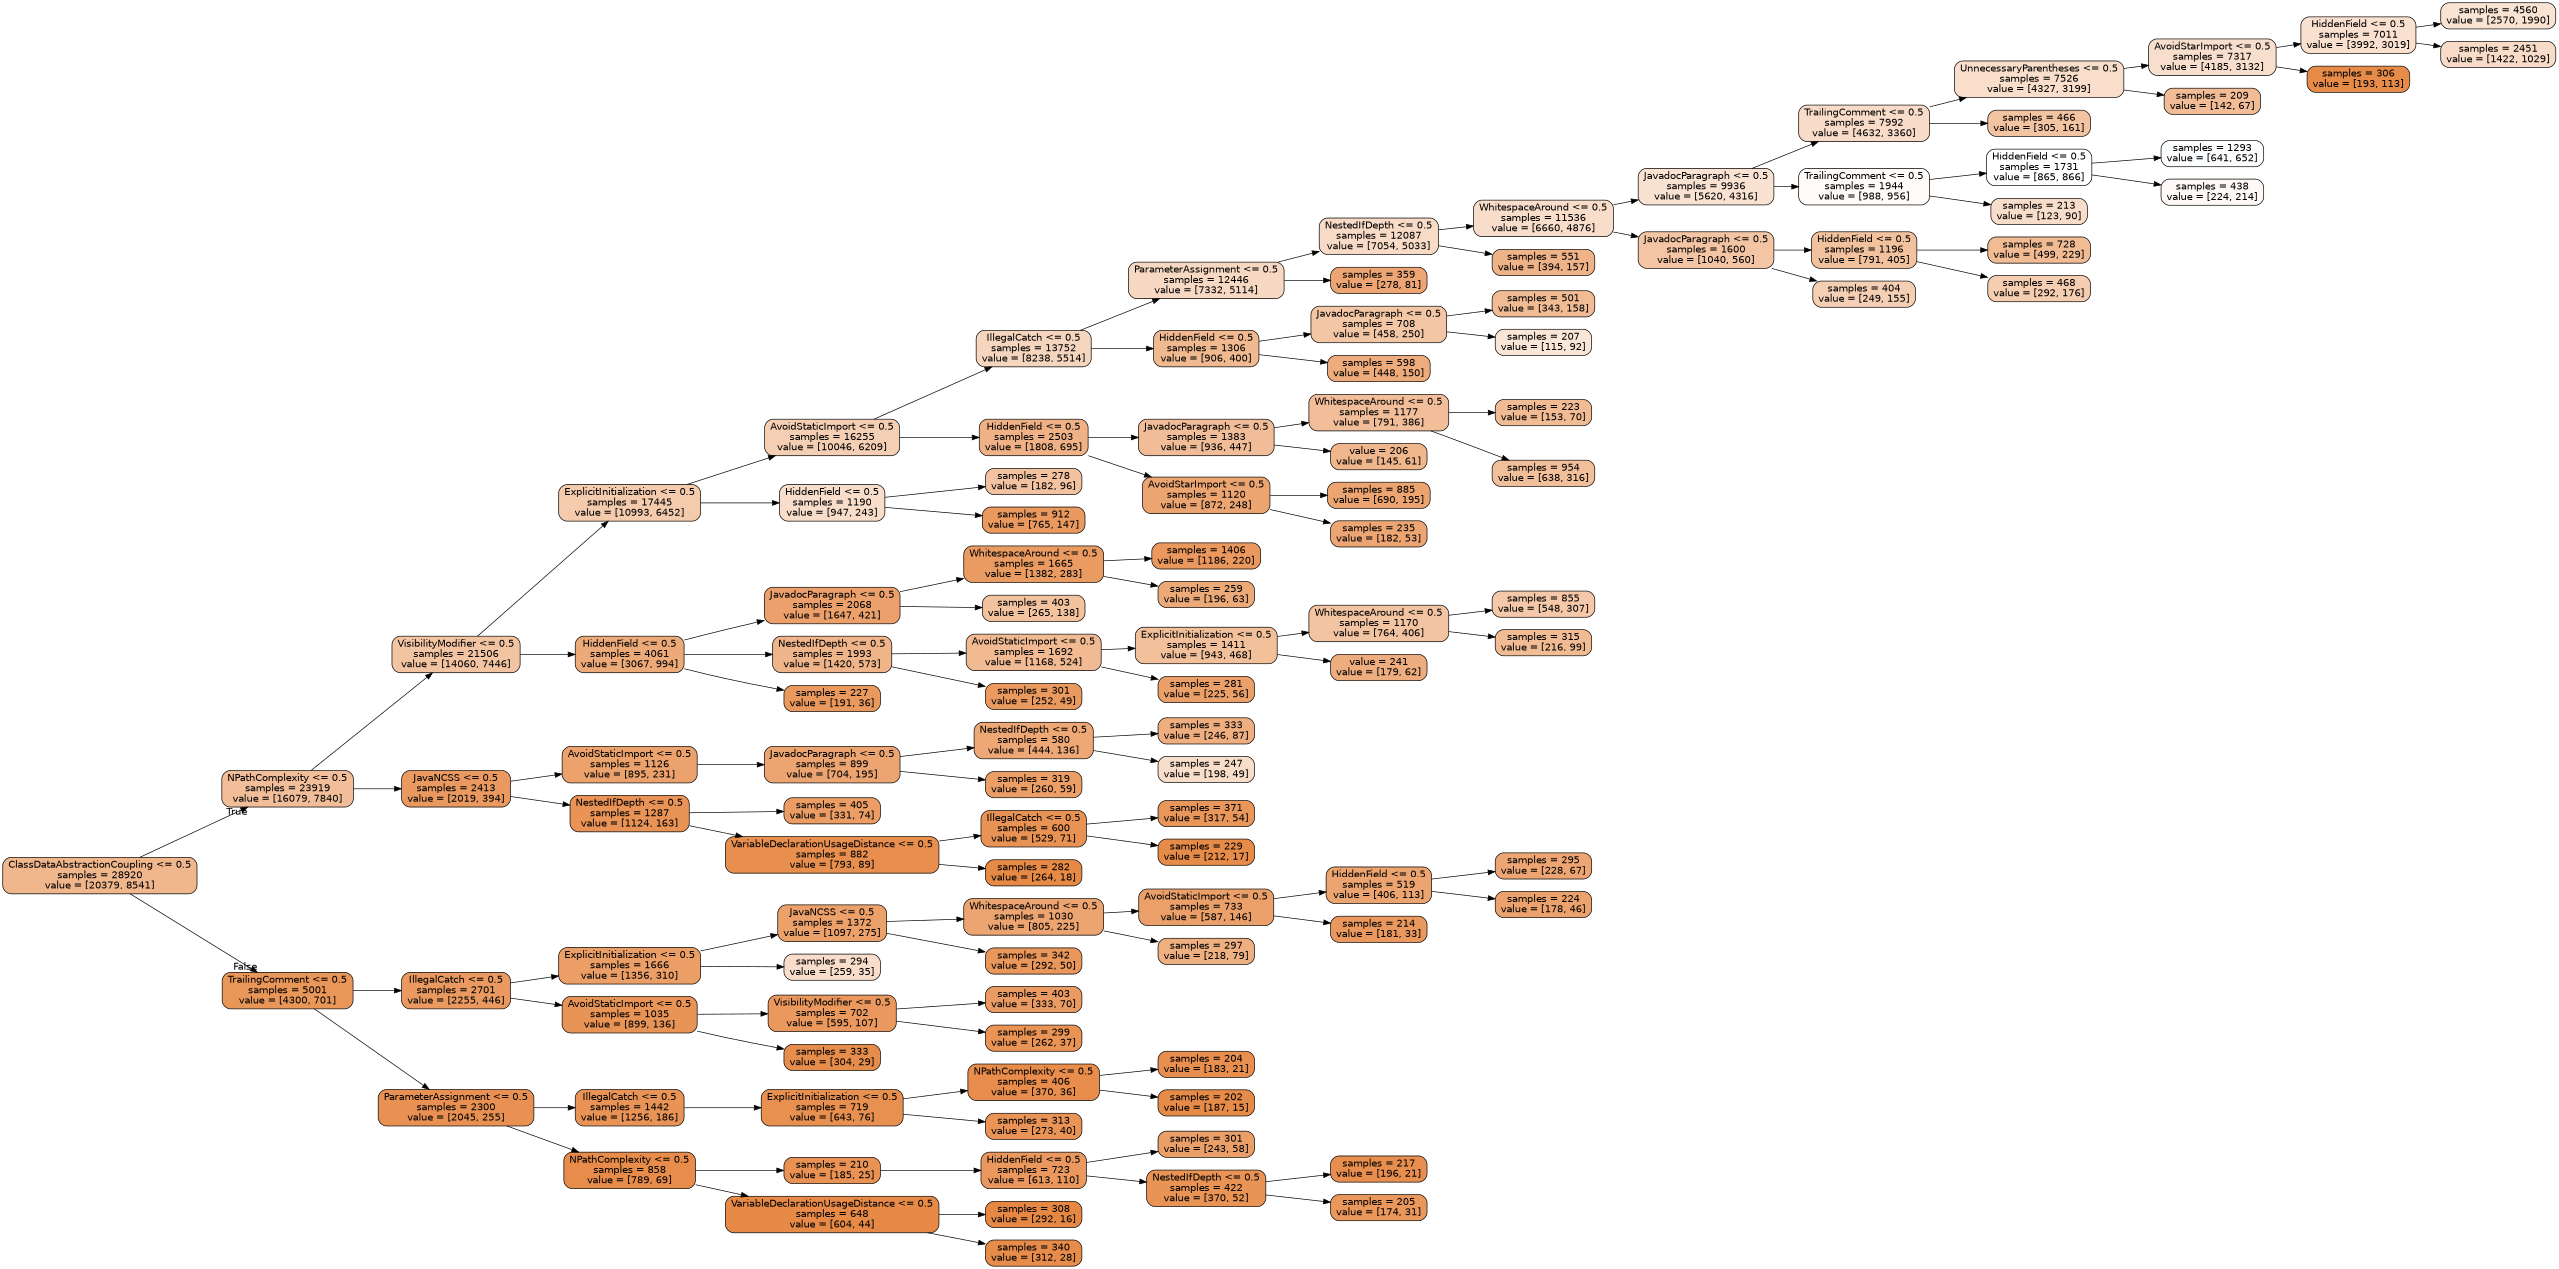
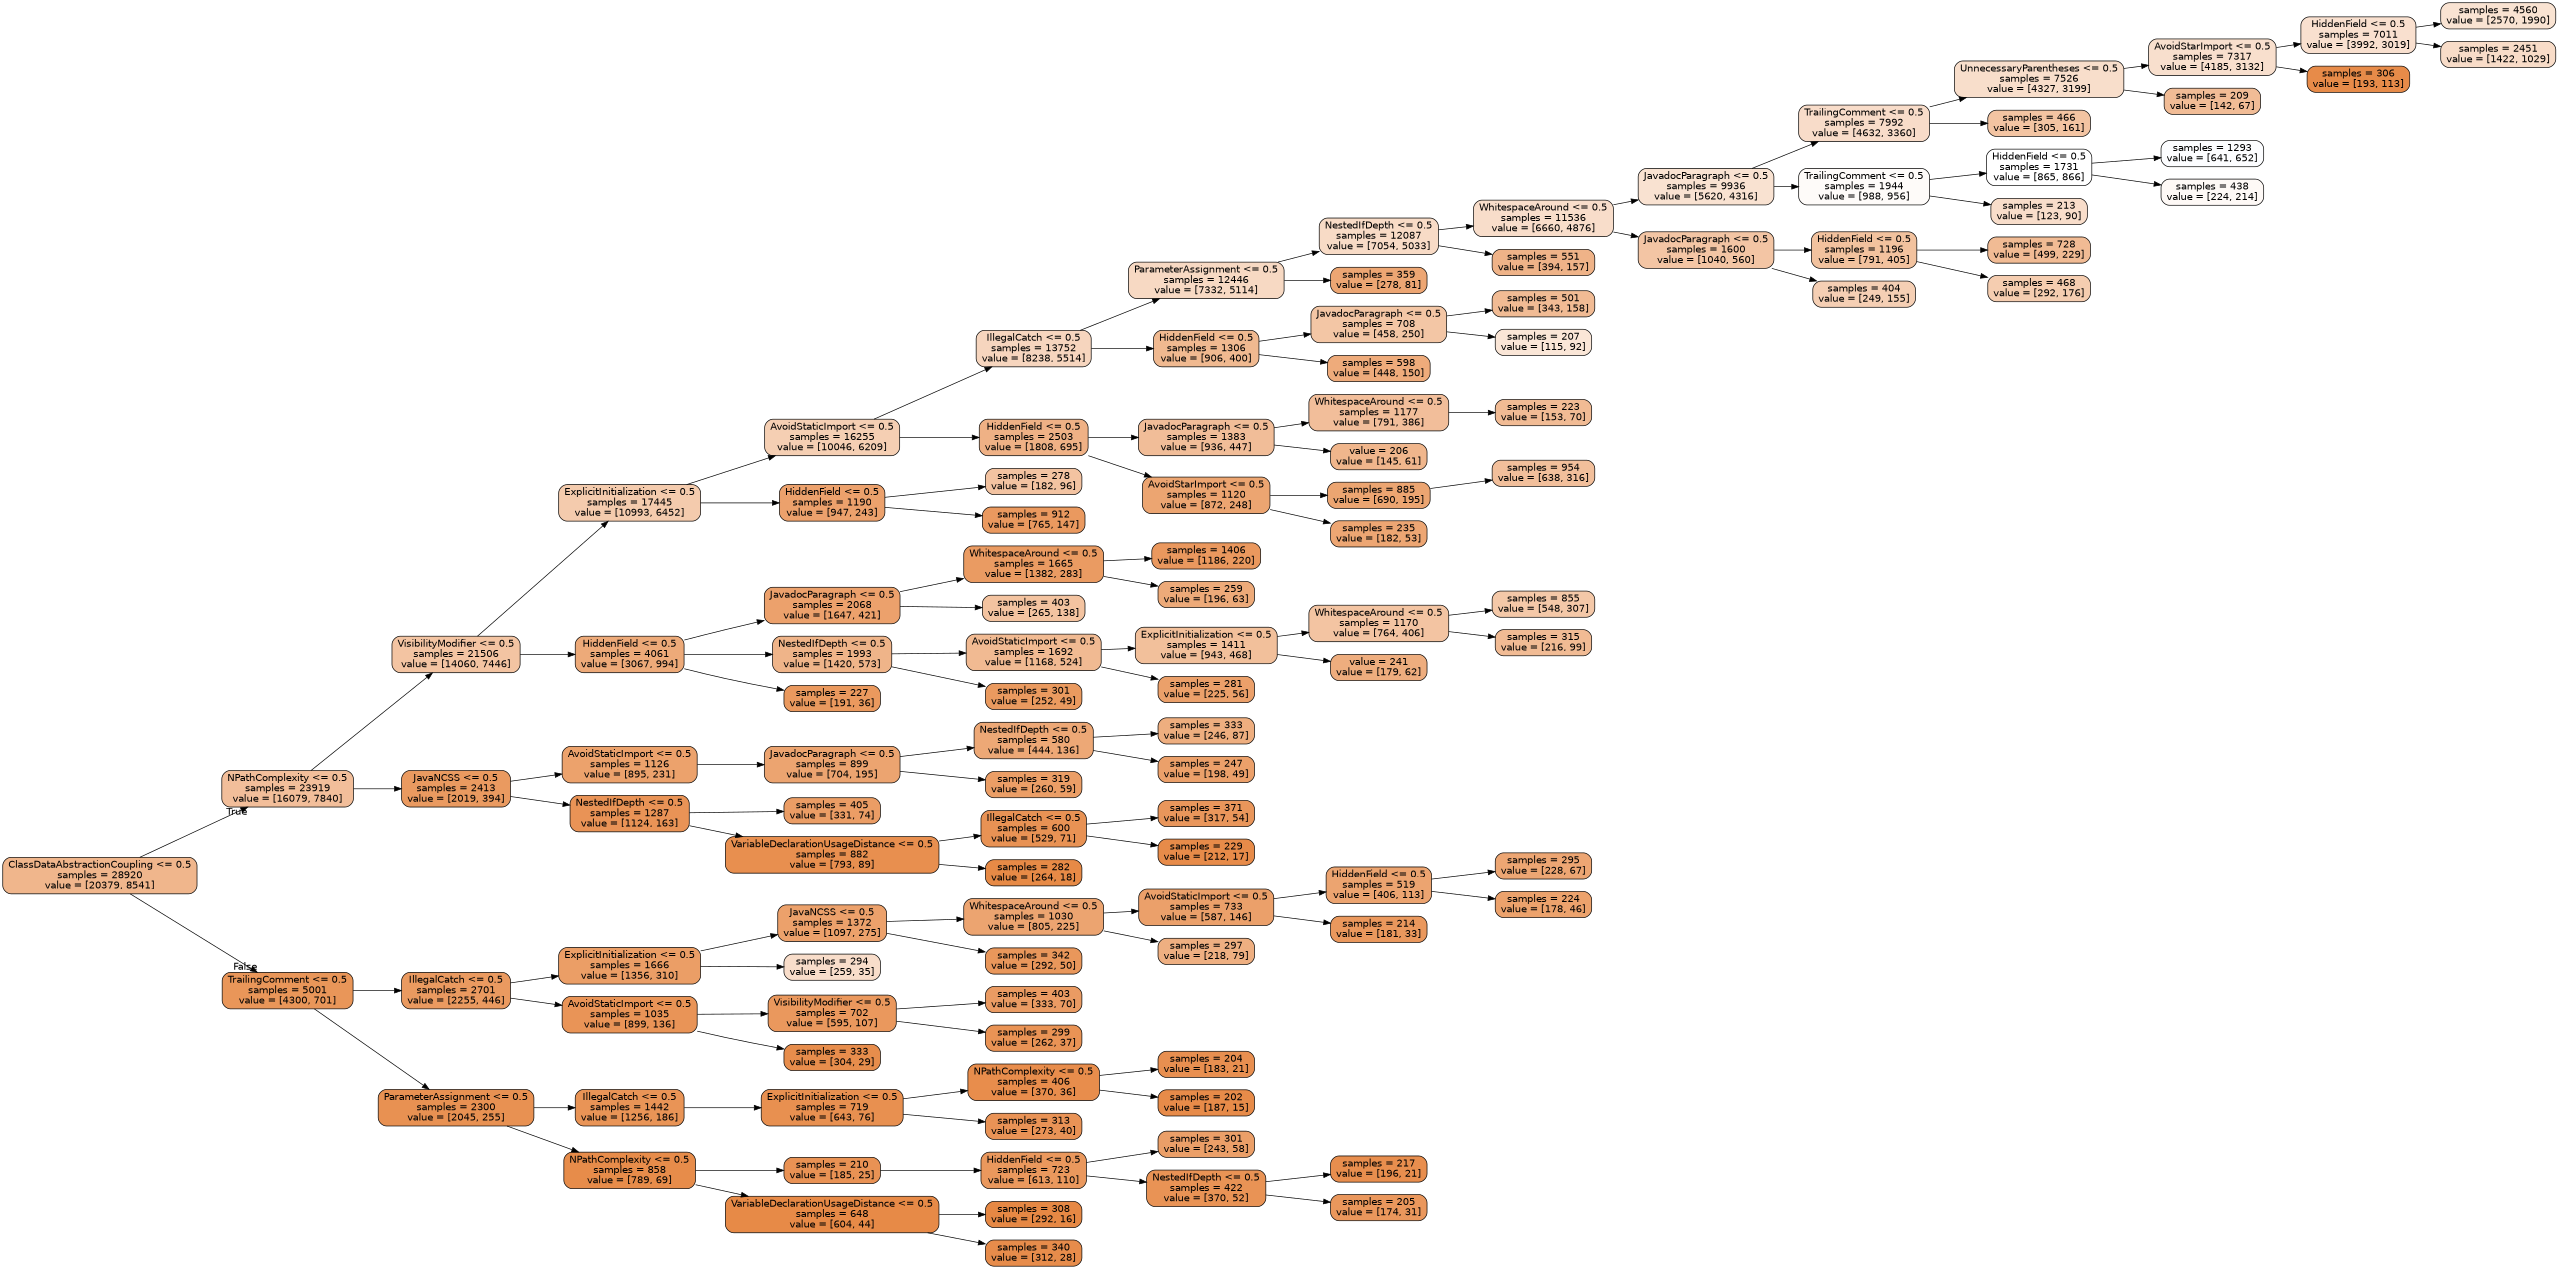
  digraph {
    rankdir=LR
    node [color=black fillcolor="#f1bb94" fontname=helvetica shape=box style="filled, rounded"]
    edge [fontname=helvetica]
    n1 [fillcolor="#f0b68c" label="ClassDataAbstractionCoupling <= 0.5\nsamples = 28920\nvalue = [20379, 8541]"]
    n2 [fillcolor="#f2be9a" label="NPathComplexity <= 0.5\nsamples = 23919\nvalue = [16079, 7840]"]
    n3 [fillcolor="#e99659" label="TrailingComment <= 0.5\nsamples = 5001\nvalue = [4300, 701]"]
    n4 [fillcolor="#f3c4a2" label="VisibilityModifier <= 0.5\nsamples = 21506\nvalue = [14060, 7446]"]
    n5 [fillcolor="#ea9a60" label="JavaNCSS <= 0.5\nsamples = 2413\nvalue = [2019, 394]"]
    n6 [fillcolor="#ea9a60" label="IllegalCatch <= 0.5\nsamples = 2701\nvalue = [2255, 446]"]
    n7 [fillcolor="#e89152" label="ParameterAssignment <= 0.5\nsamples = 2300\nvalue = [2045, 255]"]
    n8 [fillcolor="#f4cbad" label="ExplicitInitialization <= 0.5\nsamples = 17445\nvalue = [10993, 6452]"]
    n9 [fillcolor="#edaa79" label="HiddenField <= 0.5\nsamples = 4061\nvalue = [3067, 994]"]
    n10 [fillcolor="#eca26c" label="AvoidStaticImport <= 0.5\nsamples = 1126\nvalue = [895, 231]"]
    n11 [fillcolor="#e99356" label="NestedIfDepth <= 0.5\nsamples = 1287\nvalue = [1124, 163]"]
    n12 [fillcolor="#f5cfb3" label="AvoidStaticImport <= 0.5\nsamples = 16255\nvalue = [10046, 6209]"]
-   n13 [fillcolor="#f8ddca" label="HiddenField <= 0.5\nsamples = 1190\nvalue = [947, 243]"]
+   n13 [fillcolor="#eca16c" label="HiddenField <= 0.5\nsamples = 1190\nvalue = [947, 243]"]
    n14 [fillcolor="#eca16c" label="JavadocParagraph <= 0.5\nsamples = 2068\nvalue = [1647, 421]"]
    n15 [fillcolor="#efb489" label="NestedIfDepth <= 0.5\nsamples = 1993\nvalue = [1420, 573]"]
    n16 [fillcolor="#ea995e" label="samples = 227\nvalue = [191, 36]"]
    n17 [fillcolor="#f6d5be" label="IllegalCatch <= 0.5\nsamples = 13752\nvalue = [8238, 5514]"]
    n18 [fillcolor="#efb185" label="HiddenField <= 0.5\nsamples = 2503\nvalue = [1808, 695]"]
    n19 [fillcolor="#f3c3a1" label="samples = 278\nvalue = [182, 96]"]
    n20 [fillcolor="#ea995f" label="samples = 912\nvalue = [765, 147]"]
    n21 [fillcolor="#f7d9c3" label="ParameterAssignment <= 0.5\nsamples = 12446\nvalue = [7332, 5114]"]
    n22 [fillcolor="#f0b990" label="HiddenField <= 0.5\nsamples = 1306\nvalue = [906, 400]"]
    n23 [fillcolor="#f1bd98" label="JavadocParagraph <= 0.5\nsamples = 1383\nvalue = [936, 447]"]
    n24 [fillcolor="#eca571" label="AvoidStarImport <= 0.5\nsamples = 1120\nvalue = [872, 248]"]
    n25 [fillcolor="#f8dbc6" label="NestedIfDepth <= 0.5\nsamples = 12087\nvalue = [7054, 5033]"]
    n26 [fillcolor="#eda673" label="samples = 359\nvalue = [278, 81]"]
    n27 [fillcolor="#f3c6a5" label="JavadocParagraph <= 0.5\nsamples = 708\nvalue = [458, 250]"]
    n28 [fillcolor="#eeab7b" label="samples = 598\nvalue = [448, 150]"]
    n29 [fillcolor="#f8ddca" label="WhitespaceAround <= 0.5\nsamples = 11536\nvalue = [6660, 4876]"]
    n30 [fillcolor="#efb388" label="samples = 551\nvalue = [394, 157]"]
    n31 [fillcolor="#f9e2d1" label="JavadocParagraph <= 0.5\nsamples = 9936\nvalue = [5620, 4316]"]
    n32 [fillcolor="#f3c5a4" label="JavadocParagraph <= 0.5\nsamples = 1600\nvalue = [1040, 560]"]
    n33 [fillcolor="#f8dcc9" label="TrailingComment <= 0.5\nsamples = 7992\nvalue = [4632, 3360]"]
    n34 [fillcolor="#fefbf9" label="TrailingComment <= 0.5\nsamples = 1944\nvalue = [988, 956]"]
    n35 [fillcolor="#f2c29e" label="HiddenField <= 0.5\nsamples = 1196\nvalue = [791, 405]"]
    n36 [fillcolor="#f5cfb4" label="samples = 404\nvalue = [249, 155]"]
    n37 [fillcolor="#f8decb" label="UnnecessaryParentheses <= 0.5\nsamples = 7526\nvalue = [4327, 3199]"]
    n38 [fillcolor="#f3c4a2" label="samples = 466\nvalue = [305, 161]"]
    n39 [fillcolor="#ffffff" label="HiddenField <= 0.5\nsamples = 1731\nvalue = [865, 866]"]
    n40 [fillcolor="#f8ddca" label="samples = 213\nvalue = [123, 90]"]
    n41 [fillcolor="#f8dfcd" label="AvoidStarImport <= 0.5\nsamples = 7317\nvalue = [4185, 3132]"]
    n42 [fillcolor="#f1bc96" label="samples = 209\nvalue = [142, 67]"]
    n43 [fillcolor="#f9e0cf" label="HiddenField <= 0.5\nsamples = 7011\nvalue = [3992, 3019]"]
    n44 [fillcolor="#e78b49" label="samples = 306\nvalue = [193, 113]"]
    n45 [fillcolor="#f9e3d2" label="samples = 4560\nvalue = [2570, 1990]"]
    n46 [fillcolor="#f8dcc8" label="samples = 2451\nvalue = [1422, 1029]"]
    n47 [fillcolor="#fcfdff" label="samples = 1293\nvalue = [641, 652]"]
    n48 [fillcolor="#fef9f6" label="samples = 438\nvalue = [224, 214]"]
    n49 [label="samples = 728\nvalue = [499, 229]"]
    n50 [fillcolor="#f5cdb0" label="samples = 468\nvalue = [292, 176]"]
    n51 [label="samples = 501\nvalue = [343, 158]"]
    n52 [fillcolor="#fae6d7" label="samples = 207\nvalue = [115, 92]"]
    n53 [fillcolor="#f2be9a" label="WhitespaceAround <= 0.5\nsamples = 1177\nvalue = [791, 386]"]
    n54 [fillcolor="#f0b68c" label="value = 206\nvalue = [145, 61]"]
    n55 [fillcolor="#eca571" label="samples = 885\nvalue = [690, 195]"]
    n56 [fillcolor="#eda673" label="samples = 235\nvalue = [182, 53]"]
    n57 [fillcolor="#f2bf9b" label="samples = 954\nvalue = [638, 316]"]
    n58 [label="samples = 223\nvalue = [153, 70]"]
    n59 [fillcolor="#ea9b62" label="WhitespaceAround <= 0.5\nsamples = 1665\nvalue = [1382, 283]"]
    n60 [fillcolor="#f3c3a0" label="samples = 403\nvalue = [265, 138]"]
    n61 [fillcolor="#f1ba92" label="AvoidStaticImport <= 0.5\nsamples = 1692\nvalue = [1168, 524]"]
    n62 [fillcolor="#ea9a5f" label="samples = 301\nvalue = [252, 49]"]
    n63 [fillcolor="#ea985e" label="samples = 1406\nvalue = [1186, 220]"]
    n64 [fillcolor="#edaa79" label="samples = 259\nvalue = [196, 63]"]
    n65 [fillcolor="#f2c09b" label="ExplicitInitialization <= 0.5\nsamples = 1411\nvalue = [943, 468]"]
    n66 [fillcolor="#eba06a" label="samples = 281\nvalue = [225, 56]"]
    n67 [fillcolor="#f3c4a2" label="WhitespaceAround <= 0.5\nsamples = 1170\nvalue = [764, 406]"]
    n68 [fillcolor="#eead7e" label="value = 241\nvalue = [179, 62]"]
    n69 [fillcolor="#f4c8a8" label="samples = 855\nvalue = [548, 307]"]
    n70 [label="samples = 315\nvalue = [216, 99]"]
    n71 [fillcolor="#eca470" label="JavadocParagraph <= 0.5\nsamples = 899\nvalue = [704, 195]"]
    n72 [fillcolor="#eb9d65" label="samples = 405\nvalue = [331, 74]"]
    n73 [fillcolor="#e88f4f" label="VariableDeclarationUsageDistance <= 0.5\nsamples = 882\nvalue = [793, 89]"]
    n74 [fillcolor="#eda876" label="NestedIfDepth <= 0.5\nsamples = 580\nvalue = [444, 136]"]
    n75 [fillcolor="#eb9e66" label="samples = 319\nvalue = [260, 59]"]
    n76 [fillcolor="#eeae7f" label="samples = 333\nvalue = [246, 87]"]
-   n77 [fillcolor="#f8ddca" label="samples = 247\nvalue = [198, 49]"]
+   n77 [fillcolor="#eba06a" label="samples = 247\nvalue = [198, 49]"]
    n78 [fillcolor="#e89254" label="IllegalCatch <= 0.5\nsamples = 600\nvalue = [529, 71]"]
    n79 [fillcolor="#e78a46" label="samples = 282\nvalue = [264, 18]"]
    n80 [fillcolor="#e9965b" label="samples = 371\nvalue = [317, 54]"]
    n81 [fillcolor="#e78b49" label="samples = 229\nvalue = [212, 17]"]
    n82 [fillcolor="#eb9e66" label="ExplicitInitialization <= 0.5\nsamples = 1666\nvalue = [1356, 310]"]
    n83 [fillcolor="#e99457" label="AvoidStaticImport <= 0.5\nsamples = 1035\nvalue = [899, 136]"]
    n84 [fillcolor="#e99456" label="IllegalCatch <= 0.5\nsamples = 1442\nvalue = [1256, 186]"]
    n85 [fillcolor="#e78c4a" label="NPathComplexity <= 0.5\nsamples = 858\nvalue = [789, 69]"]
    n86 [fillcolor="#eca16b" label="JavaNCSS <= 0.5\nsamples = 1372\nvalue = [1097, 275]"]
    n87 [fillcolor="#f8ddca" label="samples = 294\nvalue = [259, 35]"]
    n88 [fillcolor="#ea985d" label="VisibilityModifier <= 0.5\nsamples = 702\nvalue = [595, 107]"]
    n89 [fillcolor="#e78d4c" label="samples = 333\nvalue = [304, 29]"]
    n90 [fillcolor="#eca470" label="WhitespaceAround <= 0.5\nsamples = 1030\nvalue = [805, 225]"]
    n91 [fillcolor="#e9975b" label="samples = 342\nvalue = [292, 50]"]
    n92 [fillcolor="#eba06a" label="AvoidStaticImport <= 0.5\nsamples = 733\nvalue = [587, 146]"]
    n93 [fillcolor="#eeaf81" label="samples = 297\nvalue = [218, 79]"]
    n94 [fillcolor="#eca470" label="HiddenField <= 0.5\nsamples = 519\nvalue = [406, 113]"]
    n95 [fillcolor="#ea985d" label="samples = 214\nvalue = [181, 33]"]
    n96 [fillcolor="#eda673" label="samples = 295\nvalue = [228, 67]"]
    n97 [fillcolor="#eca26c" label="samples = 224\nvalue = [178, 46]"]
    n98 [fillcolor="#ea9b63" label="samples = 403\nvalue = [333, 70]"]
    n99 [fillcolor="#e99355" label="samples = 299\nvalue = [262, 37]"]
    n100 [fillcolor="#e89050" label="ExplicitInitialization <= 0.5\nsamples = 719\nvalue = [643, 76]"]
    n101 [fillcolor="#e99254" label="samples = 210\nvalue = [185, 25]"]
    n102 [fillcolor="#e78a47" label="VariableDeclarationUsageDistance <= 0.5\nsamples = 648\nvalue = [604, 44]"]
    n103 [fillcolor="#ea985d" label="HiddenField <= 0.5\nsamples = 723\nvalue = [613, 110]"]
    n104 [fillcolor="#eb9f68" label="samples = 301\nvalue = [243, 58]"]
    n105 [fillcolor="#e99355" label="NestedIfDepth <= 0.5\nsamples = 422\nvalue = [370, 52]"]
    n106 [fillcolor="#e88d4c" label="NPathComplexity <= 0.5\nsamples = 406\nvalue = [370, 36]"]
    n107 [fillcolor="#e99356" label="samples = 313\nvalue = [273, 40]"]
    n108 [fillcolor="#e88e4e" label="samples = 217\nvalue = [196, 21]"]
    n109 [fillcolor="#ea975c" label="samples = 205\nvalue = [174, 31]"]
    n110 [fillcolor="#e88f50" label="samples = 204\nvalue = [183, 21]"]
    n111 [fillcolor="#e78b49" label="samples = 202\nvalue = [187, 15]"]
    n112 [fillcolor="#e68844" label="samples = 308\nvalue = [292, 16]"]
    n113 [fillcolor="#e78c4b" label="samples = 340\nvalue = [312, 28]"]
    n1 -> n2 [headlabel=True labelangle=45 labeldistance=2.5]
    n1 -> n3 [headlabel=False labelangle=-45 labeldistance=2.5]
    n2 -> n4
    n2 -> n5
    n3 -> n6
    n3 -> n7
    n4 -> n8
    n4 -> n9
    n5 -> n10
    n5 -> n11
    n6 -> n82
    n6 -> n83
    n7 -> n84
    n7 -> n85
    n8 -> n12
    n8 -> n13
    n9 -> n14
    n9 -> n15
    n9 -> n16
    n10 -> n71
    n11 -> n72
    n11 -> n73
    n12 -> n17
    n12 -> n18
    n13 -> n19
    n13 -> n20
    n14 -> n59
    n14 -> n60
    n15 -> n61
    n15 -> n62
    n17 -> n21
    n17 -> n22
    n18 -> n23
    n18 -> n24
    n21 -> n25
    n21 -> n26
    n22 -> n27
    n22 -> n28
    n23 -> n53
    n23 -> n54
    n24 -> n55
    n24 -> n56
    n25 -> n29
    n25 -> n30
    n27 -> n51
    n27 -> n52
    n29 -> n31
    n29 -> n32
    n31 -> n33
    n31 -> n34
    n32 -> n35
    n32 -> n36
    n33 -> n37
    n33 -> n38
    n34 -> n39
    n34 -> n40
    n35 -> n49
    n35 -> n50
    n37 -> n41
    n37 -> n42
    n39 -> n47
    n39 -> n48
    n41 -> n43
    n41 -> n44
    n43 -> n45
    n43 -> n46
-   n53 -> n57
+   n55 -> n57
    n53 -> n58
    n59 -> n63
    n59 -> n64
    n61 -> n65
    n61 -> n66
    n65 -> n67
    n65 -> n68
    n67 -> n69
    n67 -> n70
    n71 -> n74
    n71 -> n75
    n73 -> n78
    n73 -> n79
    n74 -> n76
    n74 -> n77
    n78 -> n80
    n78 -> n81
    n82 -> n86
    n82 -> n87
    n83 -> n88
    n83 -> n89
    n84 -> n100
    n85 -> n101
    n85 -> n102
    n86 -> n90
    n86 -> n91
    n88 -> n98
    n88 -> n99
    n90 -> n92
    n90 -> n93
    n92 -> n94
    n92 -> n95
    n94 -> n96
    n94 -> n97
    n100 -> n106
    n100 -> n107
    n101 -> n103
    n102 -> n112
    n102 -> n113
    n103 -> n104
    n103 -> n105
    n105 -> n108
    n105 -> n109
    n106 -> n110
    n106 -> n111
  }
